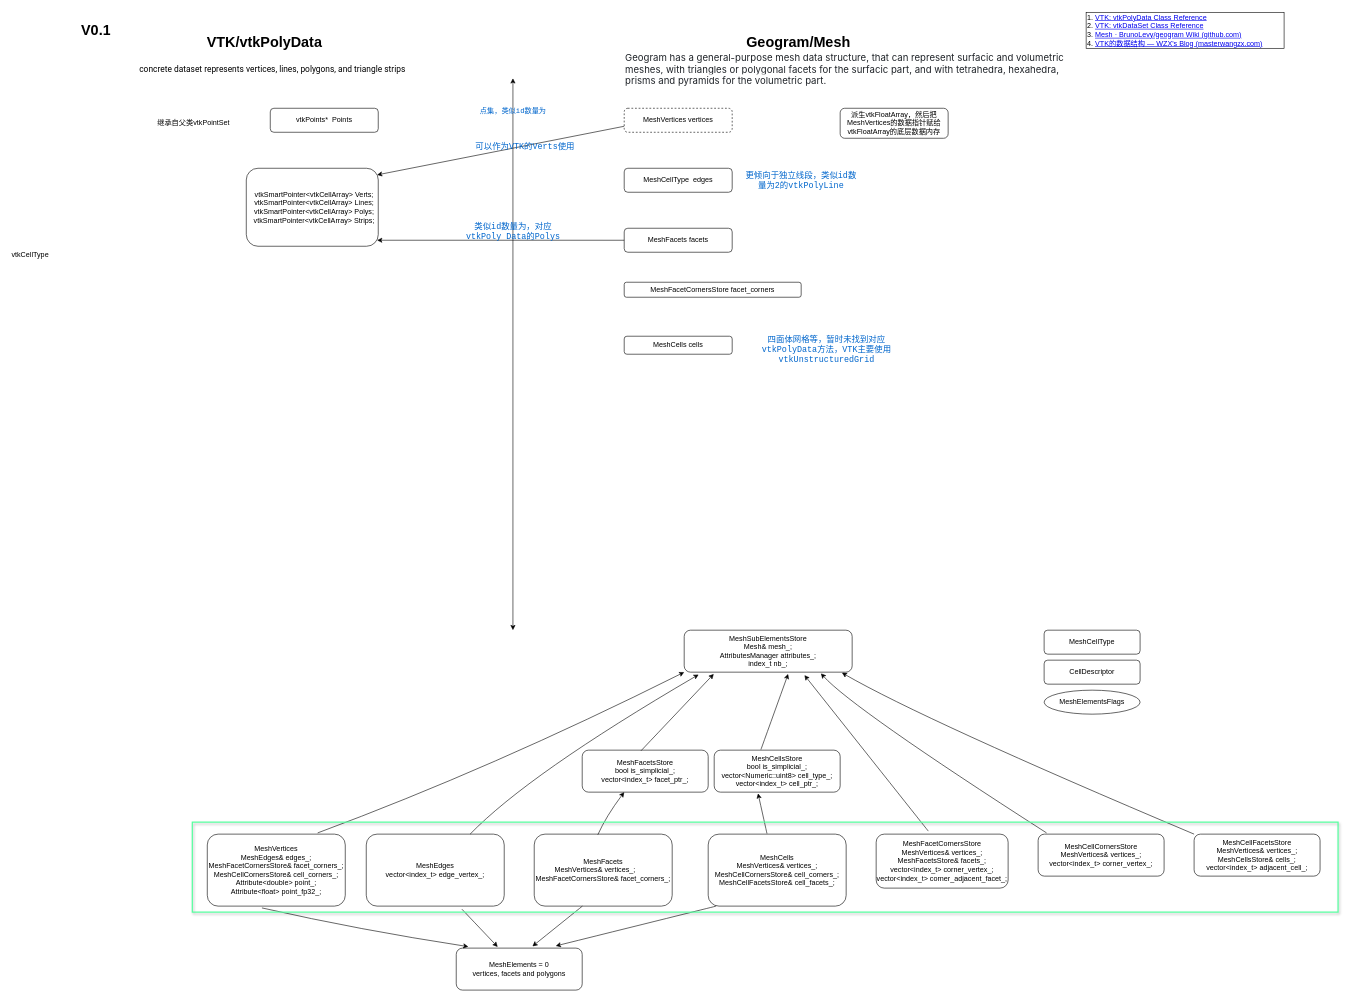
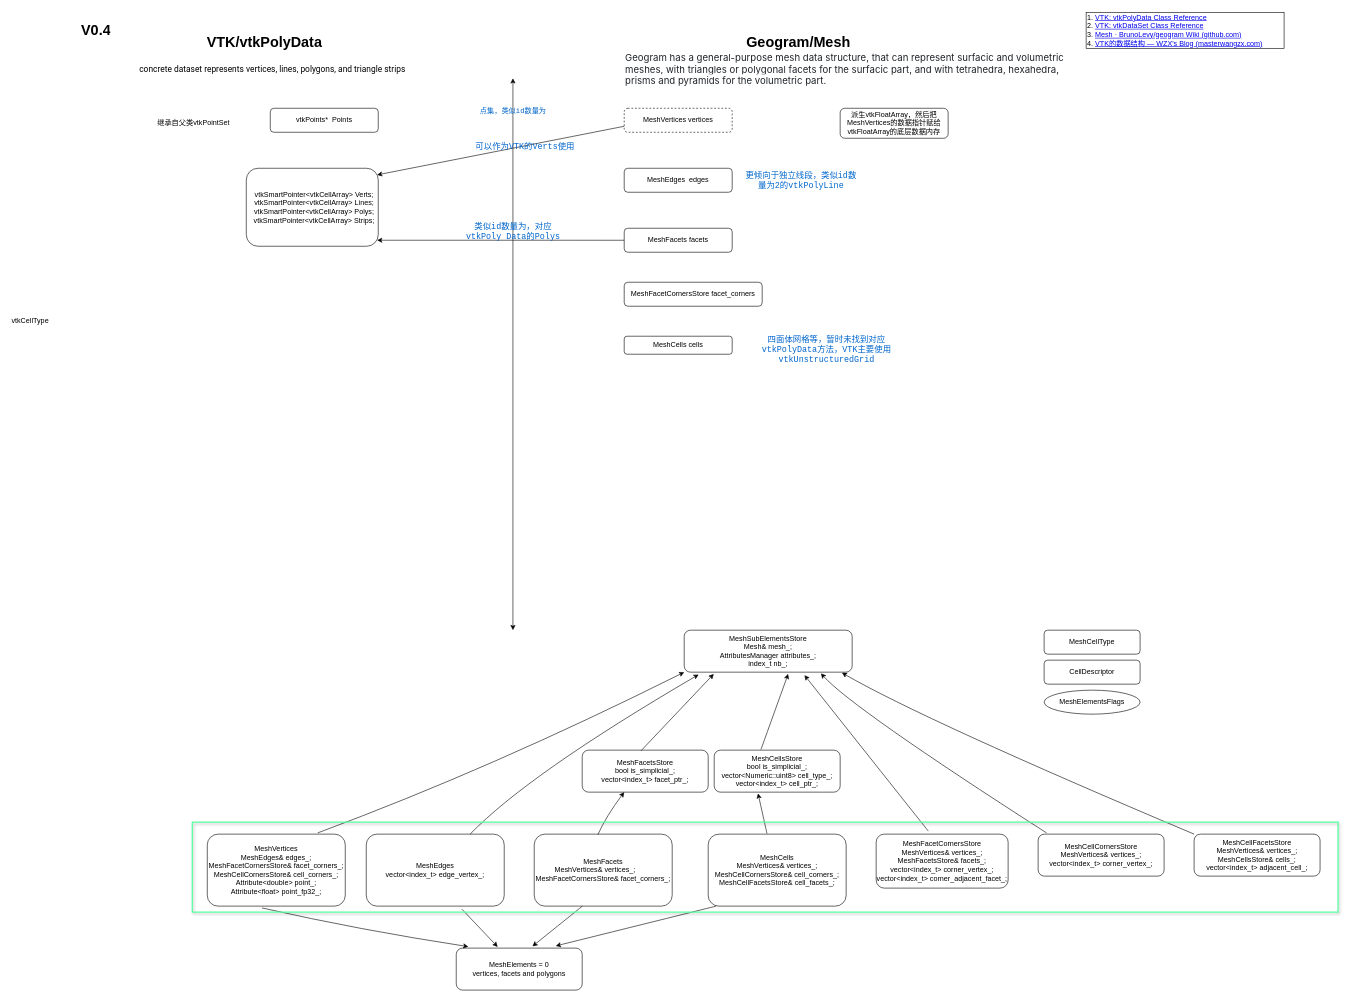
  <mxCell id="0" />
  <mxCell id="1" parent="0" />
  <mxCell id="2" value="" style="endArrow=classic;startArrow=classic;html=1;rounded=0;" parent="1" edge="1"><mxGeometry width="50" height="50" relative="1" as="geometry"><mxPoint x="854.5" y="1050" as="sourcePoint" /><mxPoint x="854.5" y="130" as="targetPoint" /></mxGeometry></mxCell>
  <mxCell id="3" value="MeshVertices&amp;nbsp;vertices" style="rounded=1;whiteSpace=wrap;html=1;fillColor=none;dashed=1;" parent="1" vertex="1"><mxGeometry x="1040" y="180" width="180" height="40" as="geometry" /></mxCell>
  <mxCell id="4" style="edgeStyle=orthogonalEdgeStyle;rounded=0;orthogonalLoop=1;jettySize=auto;html=1;exitX=1;exitY=1;exitDx=0;exitDy=0;entryX=1;entryY=0.75;entryDx=0;entryDy=0;opacity=0;" parent="1" source="3" target="3" edge="1"><mxGeometry relative="1" as="geometry" /></mxCell>
- <mxCell id="5" value="MeshCellType&amp;nbsp; edges" style="rounded=1;whiteSpace=wrap;html=1;fillColor=none;" parent="1" vertex="1"><mxGeometry x="1040" y="280" width="180" height="40" as="geometry" /></mxCell>
+ <mxCell id="5" value="MeshEdges&amp;nbsp; edges" style="rounded=1;whiteSpace=wrap;html=1;fillColor=none;" parent="1" vertex="1"><mxGeometry x="1040" y="280" width="180" height="40" as="geometry" /></mxCell>
  <mxCell id="6" value="MeshFacets facets" style="rounded=1;whiteSpace=wrap;html=1;fillColor=none;" parent="1" vertex="1"><mxGeometry x="1040" y="380" width="180" height="40" as="geometry" /></mxCell>
  <mxCell id="7" value="MeshCells cells" style="rounded=1;whiteSpace=wrap;html=1;fillColor=none;" parent="1" vertex="1"><mxGeometry x="1040" y="560" width="180" height="30" as="geometry" /></mxCell>
  <mxCell id="8" value="vtkPoints*&amp;nbsp; Points" style="rounded=1;whiteSpace=wrap;html=1;fillColor=none;" parent="1" vertex="1"><mxGeometry x="450" y="180" width="180" height="40" as="geometry" /></mxCell>
  <mxCell id="9" value="Geogram/Mesh" style="text;strokeColor=none;fillColor=none;html=1;fontSize=24;fontStyle=1;verticalAlign=middle;align=center;" parent="1" vertex="1"><mxGeometry x="1280" y="50" width="100" height="40" as="geometry" /></mxCell>
  <mxCell id="10" value="VTK/vtkPolyData" style="text;strokeColor=none;fillColor=none;html=1;fontSize=24;fontStyle=1;verticalAlign=middle;align=center;" parent="1" vertex="1"><mxGeometry x="390" y="50" width="100" height="40" as="geometry" /></mxCell>
  <mxCell id="11" value="1.&amp;nbsp;&lt;a href=&quot;https://vtk.org/doc/nightly/html/classvtkPolyData.html&quot;&gt;VTK: vtkPolyData Class Reference&lt;/a&gt;&lt;div&gt;2.&amp;nbsp;&lt;a href=&quot;https://vtk.org/doc/nightly/html/classvtkDataSet.html&quot;&gt;VTK: vtkDataSet Class Reference&lt;/a&gt;&lt;br&gt;&lt;div&gt;3.&amp;nbsp;&lt;a style=&quot;background-color: initial;&quot; href=&quot;https://github.com/BrunoLevy/geogram/wiki/Mesh&quot;&gt;Mesh · BrunoLevy/geogram Wiki (github.com)&lt;/a&gt;&lt;/div&gt;&lt;/div&gt;&lt;div&gt;4.&amp;nbsp;&lt;a style=&quot;background-color: initial;&quot; href=&quot;https://masterwangzx.com/2018/10/23/vtk-data-structure/&quot;&gt;VTK的数据结构 — WZX's Blog (masterwangzx.com)&lt;/a&gt;&lt;/div&gt;" style="rounded=0;whiteSpace=wrap;html=1;align=left;" parent="1" vertex="1"><mxGeometry x="1810" y="20" width="330" height="60" as="geometry" /></mxCell>
  <mxCell id="12" value="继承自父类vtkPointSet" style="text;html=1;align=left;verticalAlign=middle;whiteSpace=wrap;rounded=0;" parent="1" vertex="1"><mxGeometry x="260" y="190" width="130" height="30" as="geometry" /></mxCell>
- <mxCell id="13" value="MeshFacetCornersStore facet_corners" style="rounded=1;whiteSpace=wrap;html=1;fillColor=none;" parent="1" vertex="1"><mxGeometry x="1040" y="470" width="295" height="25" as="geometry" /></mxCell>
+ <mxCell id="13" value="MeshFacetCornersStore facet_corners" style="rounded=1;whiteSpace=wrap;html=1;fillColor=none;" parent="1" vertex="1"><mxGeometry x="1040" y="470" width="230" height="40" as="geometry" /></mxCell>
  <mxCell id="14" value="&lt;div&gt;&amp;nbsp; vtkSmartPointer&amp;lt;vtkCellArray&amp;gt; Verts;&lt;/div&gt;&lt;div&gt;&amp;nbsp; vtkSmartPointer&amp;lt;vtkCellArray&amp;gt; Lines;&lt;/div&gt;&lt;div&gt;&amp;nbsp; vtkSmartPointer&amp;lt;vtkCellArray&amp;gt; Polys;&lt;/div&gt;&lt;div&gt;&amp;nbsp; vtkSmartPointer&amp;lt;vtkCellArray&amp;gt; Strips;&lt;/div&gt;" style="rounded=1;whiteSpace=wrap;html=1;fillColor=none;" parent="1" vertex="1"><mxGeometry x="410" y="280" width="220" height="130" as="geometry" /></mxCell>
  <mxCell id="15" value="&lt;span style=&quot;font-family: Roboto, sans-serif; font-size: 14px; background-color: rgb(255, 255, 255);&quot;&gt;concrete dataset represents vertices, lines, polygons, and triangle strips&lt;/span&gt;" style="text;html=1;align=left;verticalAlign=middle;whiteSpace=wrap;rounded=0;" parent="1" vertex="1"><mxGeometry x="230" y="100" width="460" height="30" as="geometry" /></mxCell>
  <mxCell id="16" value="&lt;span style=&quot;color: rgb(31, 35, 40); font-family: -apple-system, BlinkMacSystemFont, &amp;quot;Segoe UI&amp;quot;, &amp;quot;Noto Sans&amp;quot;, Helvetica, Arial, sans-serif, &amp;quot;Apple Color Emoji&amp;quot;, &amp;quot;Segoe UI Emoji&amp;quot;; font-size: 16px; background-color: rgb(255, 255, 255);&quot;&gt;Geogram has a general-purpose mesh data structure, that can represent surfacic and volumetric meshes, with triangles or polygonal facets for the surfacic part, and with tetrahedra, hexahedra, prisms and pyramids for the volumetric part.&lt;/span&gt;" style="text;html=1;align=left;verticalAlign=middle;whiteSpace=wrap;rounded=0;" parent="1" vertex="1"><mxGeometry x="1040" y="100" width="740" height="30" as="geometry" /></mxCell>
- <mxCell id="17" value="vtkCellType" style="text;html=1;align=center;verticalAlign=middle;whiteSpace=wrap;rounded=0;" parent="1" vertex="1"><mxGeometry x="20" y="410" width="60" height="30" as="geometry" /></mxCell>
+ <mxCell id="17" value="vtkCellType" style="text;html=1;align=center;verticalAlign=middle;whiteSpace=wrap;rounded=0;" parent="1" vertex="1"><mxGeometry x="20" y="520" width="60" height="30" as="geometry" /></mxCell>
  <mxCell id="18" value="" style="endArrow=classic;html=1;rounded=0;entryX=0.991;entryY=0.085;entryDx=0;entryDy=0;entryPerimeter=0;exitX=0;exitY=0.75;exitDx=0;exitDy=0;" parent="1" source="3" target="14" edge="1"><mxGeometry width="50" height="50" relative="1" as="geometry"><mxPoint x="720" y="290" as="sourcePoint" /><mxPoint x="770" y="240" as="targetPoint" /></mxGeometry></mxCell>
  <mxCell id="19" value="&lt;font color=&quot;#0066cc&quot; face=&quot;Courier New&quot;&gt;点集，类似id数量为&lt;/font&gt;" style="text;html=1;align=center;verticalAlign=middle;whiteSpace=wrap;rounded=0;" parent="1" vertex="1"><mxGeometry x="790" y="170" width="130" height="30" as="geometry" /></mxCell>
  <mxCell id="20" value="&lt;font color=&quot;#0066cc&quot; style=&quot;font-size: 14px;&quot; face=&quot;Courier New&quot;&gt;可以作为VTK的Verts使用&lt;/font&gt;" style="text;html=1;align=center;verticalAlign=middle;whiteSpace=wrap;rounded=0;" parent="1" vertex="1"><mxGeometry x="780" y="230" width="190" height="30" as="geometry" /></mxCell>
  <mxCell id="21" style="edgeStyle=orthogonalEdgeStyle;rounded=0;orthogonalLoop=1;jettySize=auto;html=1;exitX=0;exitY=0.5;exitDx=0;exitDy=0;entryX=0.991;entryY=0.923;entryDx=0;entryDy=0;entryPerimeter=0;" parent="1" source="6" target="14" edge="1"><mxGeometry relative="1" as="geometry" /></mxCell>
  <mxCell id="22" value="&lt;font color=&quot;#0066cc&quot; style=&quot;font-size: 14px;&quot; face=&quot;Courier New&quot;&gt;类似id数量为，对应vtkPoly Data的Polys&lt;/font&gt;" style="text;html=1;align=center;verticalAlign=middle;whiteSpace=wrap;rounded=0;" parent="1" vertex="1"><mxGeometry x="770" y="370" width="170" height="30" as="geometry" /></mxCell>
  <mxCell id="23" value="&lt;font face=&quot;Courier New&quot; color=&quot;#0066cc&quot;&gt;&lt;span style=&quot;font-size: 14px;&quot;&gt;更倾向于独立线段，类似id数量为2的vtkPolyLine&lt;/span&gt;&lt;/font&gt;" style="text;html=1;align=center;verticalAlign=middle;whiteSpace=wrap;rounded=0;" parent="1" vertex="1"><mxGeometry x="1240" y="285" width="190" height="30" as="geometry" /></mxCell>
  <mxCell id="24" value="&lt;font face=&quot;Courier New&quot; color=&quot;#0066cc&quot;&gt;&lt;span style=&quot;font-size: 14px;&quot;&gt;四面体网格等，暂时未找到对应vtkPolyData方法，VTK主要使用vtkUnstructuredGrid&lt;/span&gt;&lt;/font&gt;" style="text;html=1;align=center;verticalAlign=middle;whiteSpace=wrap;rounded=0;" parent="1" vertex="1"><mxGeometry x="1240" y="550" width="275" height="65" as="geometry" /></mxCell>
- <mxCell id="25" value="&lt;h1&gt;V0.1&lt;/h1&gt;" style="text;html=1;spacing=5;spacingTop=-20;whiteSpace=wrap;overflow=hidden;rounded=0;" parent="1" vertex="1"><mxGeometry x="130" y="30" width="70" height="40" as="geometry" /></mxCell>
+ <mxCell id="25" value="&lt;h1&gt;V0.4&lt;/h1&gt;" style="text;html=1;spacing=5;spacingTop=-20;whiteSpace=wrap;overflow=hidden;rounded=0;" parent="1" vertex="1"><mxGeometry x="130" y="30" width="70" height="40" as="geometry" /></mxCell>
  <mxCell id="26" value="派生vtkFloatArray，然后把MeshVertices的数据指针赋给vtkFloatArray的底层数据内存" style="rounded=1;whiteSpace=wrap;html=1;fillColor=none;" vertex="1" parent="1"><mxGeometry x="1400" y="180" width="180" height="50" as="geometry" /></mxCell>
  <mxCell id="27" value="MeshSubElementsStore&lt;div&gt;&lt;div&gt;Mesh&amp;amp; mesh_;&lt;/div&gt;&lt;div&gt;AttributesManager attributes_;&lt;/div&gt;&lt;div&gt;index_t nb_;&lt;/div&gt;&lt;/div&gt;" style="rounded=1;whiteSpace=wrap;html=1;fillColor=none;" vertex="1" parent="1"><mxGeometry x="1140" y="1050" width="280" height="70" as="geometry" /></mxCell>
  <mxCell id="28" value="MeshElements = 0&lt;div&gt;vertices, facets and polygons&lt;br&gt;&lt;/div&gt;" style="rounded=1;whiteSpace=wrap;html=1;fillColor=none;" vertex="1" parent="1"><mxGeometry x="760" y="1580" width="210" height="70" as="geometry" /></mxCell>
  <mxCell id="29" value="&lt;div&gt;MeshVertices&lt;br&gt;&lt;/div&gt;&lt;div&gt;&lt;div&gt;MeshEdges&amp;amp; edges_;&lt;/div&gt;&lt;div&gt;MeshFacetCornersStore&amp;amp; facet_corners_;&lt;/div&gt;&lt;div&gt;MeshCellCornersStore&amp;amp; cell_corners_;&lt;/div&gt;&lt;div&gt;Attribute&amp;lt;double&amp;gt; point_;&lt;/div&gt;&lt;div&gt;Attribute&amp;lt;float&amp;gt; point_fp32_;&lt;/div&gt;&lt;/div&gt;" style="rounded=1;whiteSpace=wrap;html=1;fillColor=none;" vertex="1" parent="1"><mxGeometry x="345" y="1390" width="230" height="120" as="geometry" /></mxCell>
  <mxCell id="30" value="" style="curved=1;endArrow=classic;html=1;rounded=0;entryX=0.096;entryY=-0.035;entryDx=0;entryDy=0;exitX=0.396;exitY=1.025;exitDx=0;exitDy=0;exitPerimeter=0;entryPerimeter=0;" edge="1" parent="1" source="29" target="28"><mxGeometry width="50" height="50" relative="1" as="geometry"><mxPoint x="930" y="1340" as="sourcePoint" /><mxPoint x="850" y="1250" as="targetPoint" /><Array as="points"><mxPoint x="600" y="1550" /></Array></mxGeometry></mxCell>
  <mxCell id="31" value="" style="curved=1;endArrow=classic;html=1;rounded=0;entryX=0;entryY=1;entryDx=0;entryDy=0;exitX=0.8;exitY=-0.017;exitDx=0;exitDy=0;exitPerimeter=0;" edge="1" parent="1" source="29" target="27"><mxGeometry width="50" height="50" relative="1" as="geometry"><mxPoint x="920" y="1380" as="sourcePoint" /><mxPoint x="1090" y="1200" as="targetPoint" /><Array as="points"><mxPoint x="820" y="1280" /></Array></mxGeometry></mxCell>
  <mxCell id="32" value="MeshEdges&lt;div&gt;vector&amp;lt;index_t&amp;gt; edge_vertex_;&lt;br&gt;&lt;/div&gt;" style="rounded=1;whiteSpace=wrap;html=1;fillColor=none;" vertex="1" parent="1"><mxGeometry x="610" y="1390" width="230" height="120" as="geometry" /></mxCell>
  <mxCell id="33" value="MeshFacetsStore&lt;div&gt;bool is_simplicial_;&lt;br&gt;&lt;div&gt;vector&amp;lt;index_t&amp;gt; facet_ptr_;&lt;br&gt;&lt;/div&gt;&lt;/div&gt;" style="rounded=1;whiteSpace=wrap;html=1;fillColor=none;" vertex="1" parent="1"><mxGeometry x="970" y="1250" width="210" height="70" as="geometry" /></mxCell>
  <mxCell id="34" value="" style="curved=1;endArrow=classic;html=1;rounded=0;entryX=0.329;entryY=-0.029;entryDx=0;entryDy=0;entryPerimeter=0;" edge="1" parent="1" target="28"><mxGeometry width="50" height="50" relative="1" as="geometry"><mxPoint x="769.375" y="1515.01" as="sourcePoint" /><mxPoint x="791.3" y="1320" as="targetPoint" /><Array as="points" /></mxGeometry></mxCell>
  <mxCell id="35" value="" style="curved=1;endArrow=classic;html=1;rounded=0;entryX=0.086;entryY=1.057;entryDx=0;entryDy=0;entryPerimeter=0;" edge="1" parent="1" source="32" target="27"><mxGeometry width="50" height="50" relative="1" as="geometry"><mxPoint x="674" y="1380.04" as="sourcePoint" /><mxPoint x="980" y="1192.04" as="targetPoint" /><Array as="points"><mxPoint x="880" y="1290" /></Array></mxGeometry></mxCell>
  <mxCell id="36" value="&lt;div&gt;&lt;div&gt;MeshFacetCornersStore&lt;br&gt;&lt;/div&gt;&lt;/div&gt;&lt;div&gt;&lt;div&gt;MeshVertices&amp;amp; vertices_;&lt;/div&gt;&lt;div&gt;MeshFacetsStore&amp;amp; facets_;&lt;/div&gt;&lt;div&gt;vector&amp;lt;index_t&amp;gt; corner_vertex_;&lt;/div&gt;&lt;div&gt;vector&amp;lt;index_t&amp;gt; corner_adjacent_facet_;&lt;/div&gt;&lt;/div&gt;" style="rounded=1;whiteSpace=wrap;html=1;fillColor=none;" vertex="1" parent="1"><mxGeometry x="1460" y="1390" width="220" height="90" as="geometry" /></mxCell>
  <mxCell id="37" value="" style="curved=1;endArrow=classic;html=1;rounded=0;entryX=0.176;entryY=1.043;entryDx=0;entryDy=0;exitX=0.467;exitY=0.014;exitDx=0;exitDy=0;exitPerimeter=0;entryPerimeter=0;" edge="1" parent="1" source="33" target="27"><mxGeometry width="50" height="50" relative="1" as="geometry"><mxPoint x="938" y="1377.96" as="sourcePoint" /><mxPoint x="1041" y="1190" as="targetPoint" /><Array as="points" /></mxGeometry></mxCell>
  <mxCell id="38" value="" style="curved=1;endArrow=classic;html=1;rounded=0;exitX=0.395;exitY=-0.056;exitDx=0;exitDy=0;exitPerimeter=0;entryX=0.716;entryY=1.071;entryDx=0;entryDy=0;entryPerimeter=0;" edge="1" parent="1" source="36" target="27"><mxGeometry width="50" height="50" relative="1" as="geometry"><mxPoint x="1149.96" y="1246" as="sourcePoint" /><mxPoint x="1190" y="1190" as="targetPoint" /><Array as="points" /></mxGeometry></mxCell>
  <mxCell id="39" value="&lt;div&gt;&lt;div&gt;MeshFacets&lt;br&gt;&lt;/div&gt;&lt;div&gt;MeshVertices&amp;amp; vertices_;&amp;nbsp; &amp;nbsp; &amp;nbsp; &amp;nbsp;&amp;nbsp;&lt;/div&gt;&lt;div&gt;MeshFacetCornersStore&amp;amp; facet_corners_;&lt;/div&gt;&lt;/div&gt;" style="rounded=1;whiteSpace=wrap;html=1;fillColor=none;" vertex="1" parent="1"><mxGeometry x="890" y="1390" width="230" height="120" as="geometry" /></mxCell>
  <mxCell id="40" value="" style="curved=1;endArrow=classic;html=1;rounded=0;entryX=0.605;entryY=-0.043;entryDx=0;entryDy=0;entryPerimeter=0;" edge="1" parent="1" target="28"><mxGeometry width="50" height="50" relative="1" as="geometry"><mxPoint x="970.289" y="1510" as="sourcePoint" /><mxPoint x="859.72" y="1310" as="targetPoint" /><Array as="points" /></mxGeometry></mxCell>
  <mxCell id="41" value="" style="curved=1;endArrow=classic;html=1;rounded=0;exitX=0.461;exitY=0.008;exitDx=0;exitDy=0;exitPerimeter=0;" edge="1" parent="1" source="39"><mxGeometry width="50" height="50" relative="1" as="geometry"><mxPoint x="859.63" y="1517.96" as="sourcePoint" /><mxPoint x="1040" y="1320" as="targetPoint" /><Array as="points"><mxPoint x="1010" y="1360" /></Array></mxGeometry></mxCell>
  <mxCell id="42" value="&lt;div&gt;CellDescriptor&lt;br&gt;&lt;/div&gt;" style="rounded=1;whiteSpace=wrap;html=1;fillColor=none;" vertex="1" parent="1"><mxGeometry x="1740" y="1100" width="160" height="40" as="geometry" /></mxCell>
  <mxCell id="43" value="" style="curved=1;endArrow=classic;html=1;rounded=0;entryX=0.619;entryY=1.043;entryDx=0;entryDy=0;exitX=0.371;exitY=-0.014;exitDx=0;exitDy=0;entryPerimeter=0;exitPerimeter=0;" edge="1" parent="1" source="52" target="27"><mxGeometry width="50" height="50" relative="1" as="geometry"><mxPoint x="1259.04" y="1221" as="sourcePoint" /><mxPoint x="1150" y="1160" as="targetPoint" /><Array as="points" /></mxGeometry></mxCell>
  <mxCell id="44" value="MeshCellCornersStore&lt;br&gt;&lt;div&gt;&lt;div&gt;MeshVertices&amp;amp; vertices_;&lt;/div&gt;&lt;div&gt;vector&amp;lt;index_t&amp;gt; corner_vertex_;&lt;/div&gt;&lt;/div&gt;" style="rounded=1;whiteSpace=wrap;html=1;fillColor=none;" vertex="1" parent="1"><mxGeometry x="1730" y="1390" width="210" height="70" as="geometry" /></mxCell>
  <mxCell id="45" value="" style="curved=1;endArrow=classic;html=1;rounded=0;entryX=0.814;entryY=1.029;entryDx=0;entryDy=0;exitX=0.067;exitY=-0.029;exitDx=0;exitDy=0;exitPerimeter=0;entryPerimeter=0;" edge="1" parent="1" source="44" target="27"><mxGeometry width="50" height="50" relative="1" as="geometry"><mxPoint x="1510" y="1220" as="sourcePoint" /><mxPoint x="1310" y="1140" as="targetPoint" /><Array as="points"><mxPoint x="1420" y="1180" /></Array></mxGeometry></mxCell>
  <mxCell id="46" value="MeshCellFacetsStore&lt;div&gt;&lt;div&gt;MeshVertices&amp;amp; vertices_;&lt;/div&gt;&lt;div&gt;MeshCellsStore&amp;amp; cells_;&lt;/div&gt;&lt;div&gt;vector&amp;lt;index_t&amp;gt; adjacent_cell_;&lt;/div&gt;&lt;/div&gt;" style="rounded=1;whiteSpace=wrap;html=1;fillColor=none;" vertex="1" parent="1"><mxGeometry x="1990" y="1390" width="210" height="70" as="geometry" /></mxCell>
  <mxCell id="47" value="" style="curved=1;endArrow=classic;html=1;rounded=0;entryX=0.939;entryY=1.014;entryDx=0;entryDy=0;exitX=0;exitY=0;exitDx=0;exitDy=0;entryPerimeter=0;" edge="1" parent="1" source="46" target="27"><mxGeometry width="50" height="50" relative="1" as="geometry"><mxPoint x="1764" y="1238" as="sourcePoint" /><mxPoint x="1310" y="1120" as="targetPoint" /><Array as="points"><mxPoint x="1540" y="1200" /></Array></mxGeometry></mxCell>
  <mxCell id="48" value="MeshCells&lt;div&gt;&lt;div&gt;MeshVertices&amp;amp; vertices_;&lt;/div&gt;&lt;div&gt;MeshCellCornersStore&amp;amp; cell_corners_;&lt;/div&gt;&lt;div&gt;MeshCellFacetsStore&amp;amp; cell_facets_;&lt;/div&gt;&lt;/div&gt;" style="rounded=1;whiteSpace=wrap;html=1;fillColor=none;" vertex="1" parent="1"><mxGeometry x="1180" y="1390" width="230" height="120" as="geometry" /></mxCell>
  <mxCell id="49" value="" style="curved=1;endArrow=classic;html=1;rounded=0;entryX=0.348;entryY=1.029;entryDx=0;entryDy=0;exitX=0.426;exitY=-0.008;exitDx=0;exitDy=0;entryPerimeter=0;exitPerimeter=0;" edge="1" parent="1" source="48" target="52"><mxGeometry width="50" height="50" relative="1" as="geometry"><mxPoint x="1499.97" y="1401" as="sourcePoint" /><mxPoint x="1554.6" y="1330" as="targetPoint" /><Array as="points" /></mxGeometry></mxCell>
  <mxCell id="50" value="" style="curved=1;endArrow=classic;html=1;rounded=0;entryX=0.79;entryY=-0.052;entryDx=0;entryDy=0;entryPerimeter=0;" edge="1" parent="1" target="28"><mxGeometry width="50" height="50" relative="1" as="geometry"><mxPoint x="1193.239" y="1510" as="sourcePoint" /><mxPoint x="1159.95" y="1577" as="targetPoint" /><Array as="points" /></mxGeometry></mxCell>
  <mxCell id="51" value="&lt;div&gt;MeshElementsFlags&lt;br&gt;&lt;/div&gt;" style="ellipse;whiteSpace=wrap;html=1;fillColor=none;" vertex="1" parent="1"><mxGeometry x="1740" y="1150" width="160" height="40" as="geometry" /></mxCell>
  <mxCell id="52" value="&lt;div&gt;&lt;div&gt;MeshCellsStore&lt;br&gt;&lt;/div&gt;&lt;/div&gt;&lt;div&gt;&lt;div&gt;bool is_simplicial_;&lt;/div&gt;&lt;div&gt;vector&amp;lt;Numeric::uint8&amp;gt; cell_type_;&lt;/div&gt;&lt;div&gt;vector&amp;lt;index_t&amp;gt; cell_ptr_;&lt;/div&gt;&lt;/div&gt;" style="rounded=1;whiteSpace=wrap;html=1;fillColor=none;" vertex="1" parent="1"><mxGeometry x="1190" y="1250" width="210" height="70" as="geometry" /></mxCell>
  <mxCell id="53" value="" style="rounded=0;whiteSpace=wrap;html=1;fillColor=none;strokeWidth=2;strokeColor=#52FF9D;glass=0;shadow=1;textShadow=1;" vertex="1" parent="1"><mxGeometry x="320" y="1370" width="1910" height="150" as="geometry" /></mxCell>
  <mxCell id="54" value="&lt;div&gt;MeshCellType&lt;br&gt;&lt;/div&gt;" style="rounded=1;whiteSpace=wrap;html=1;fillColor=none;" vertex="1" parent="1"><mxGeometry x="1740" y="1050" width="160" height="40" as="geometry" /></mxCell>
